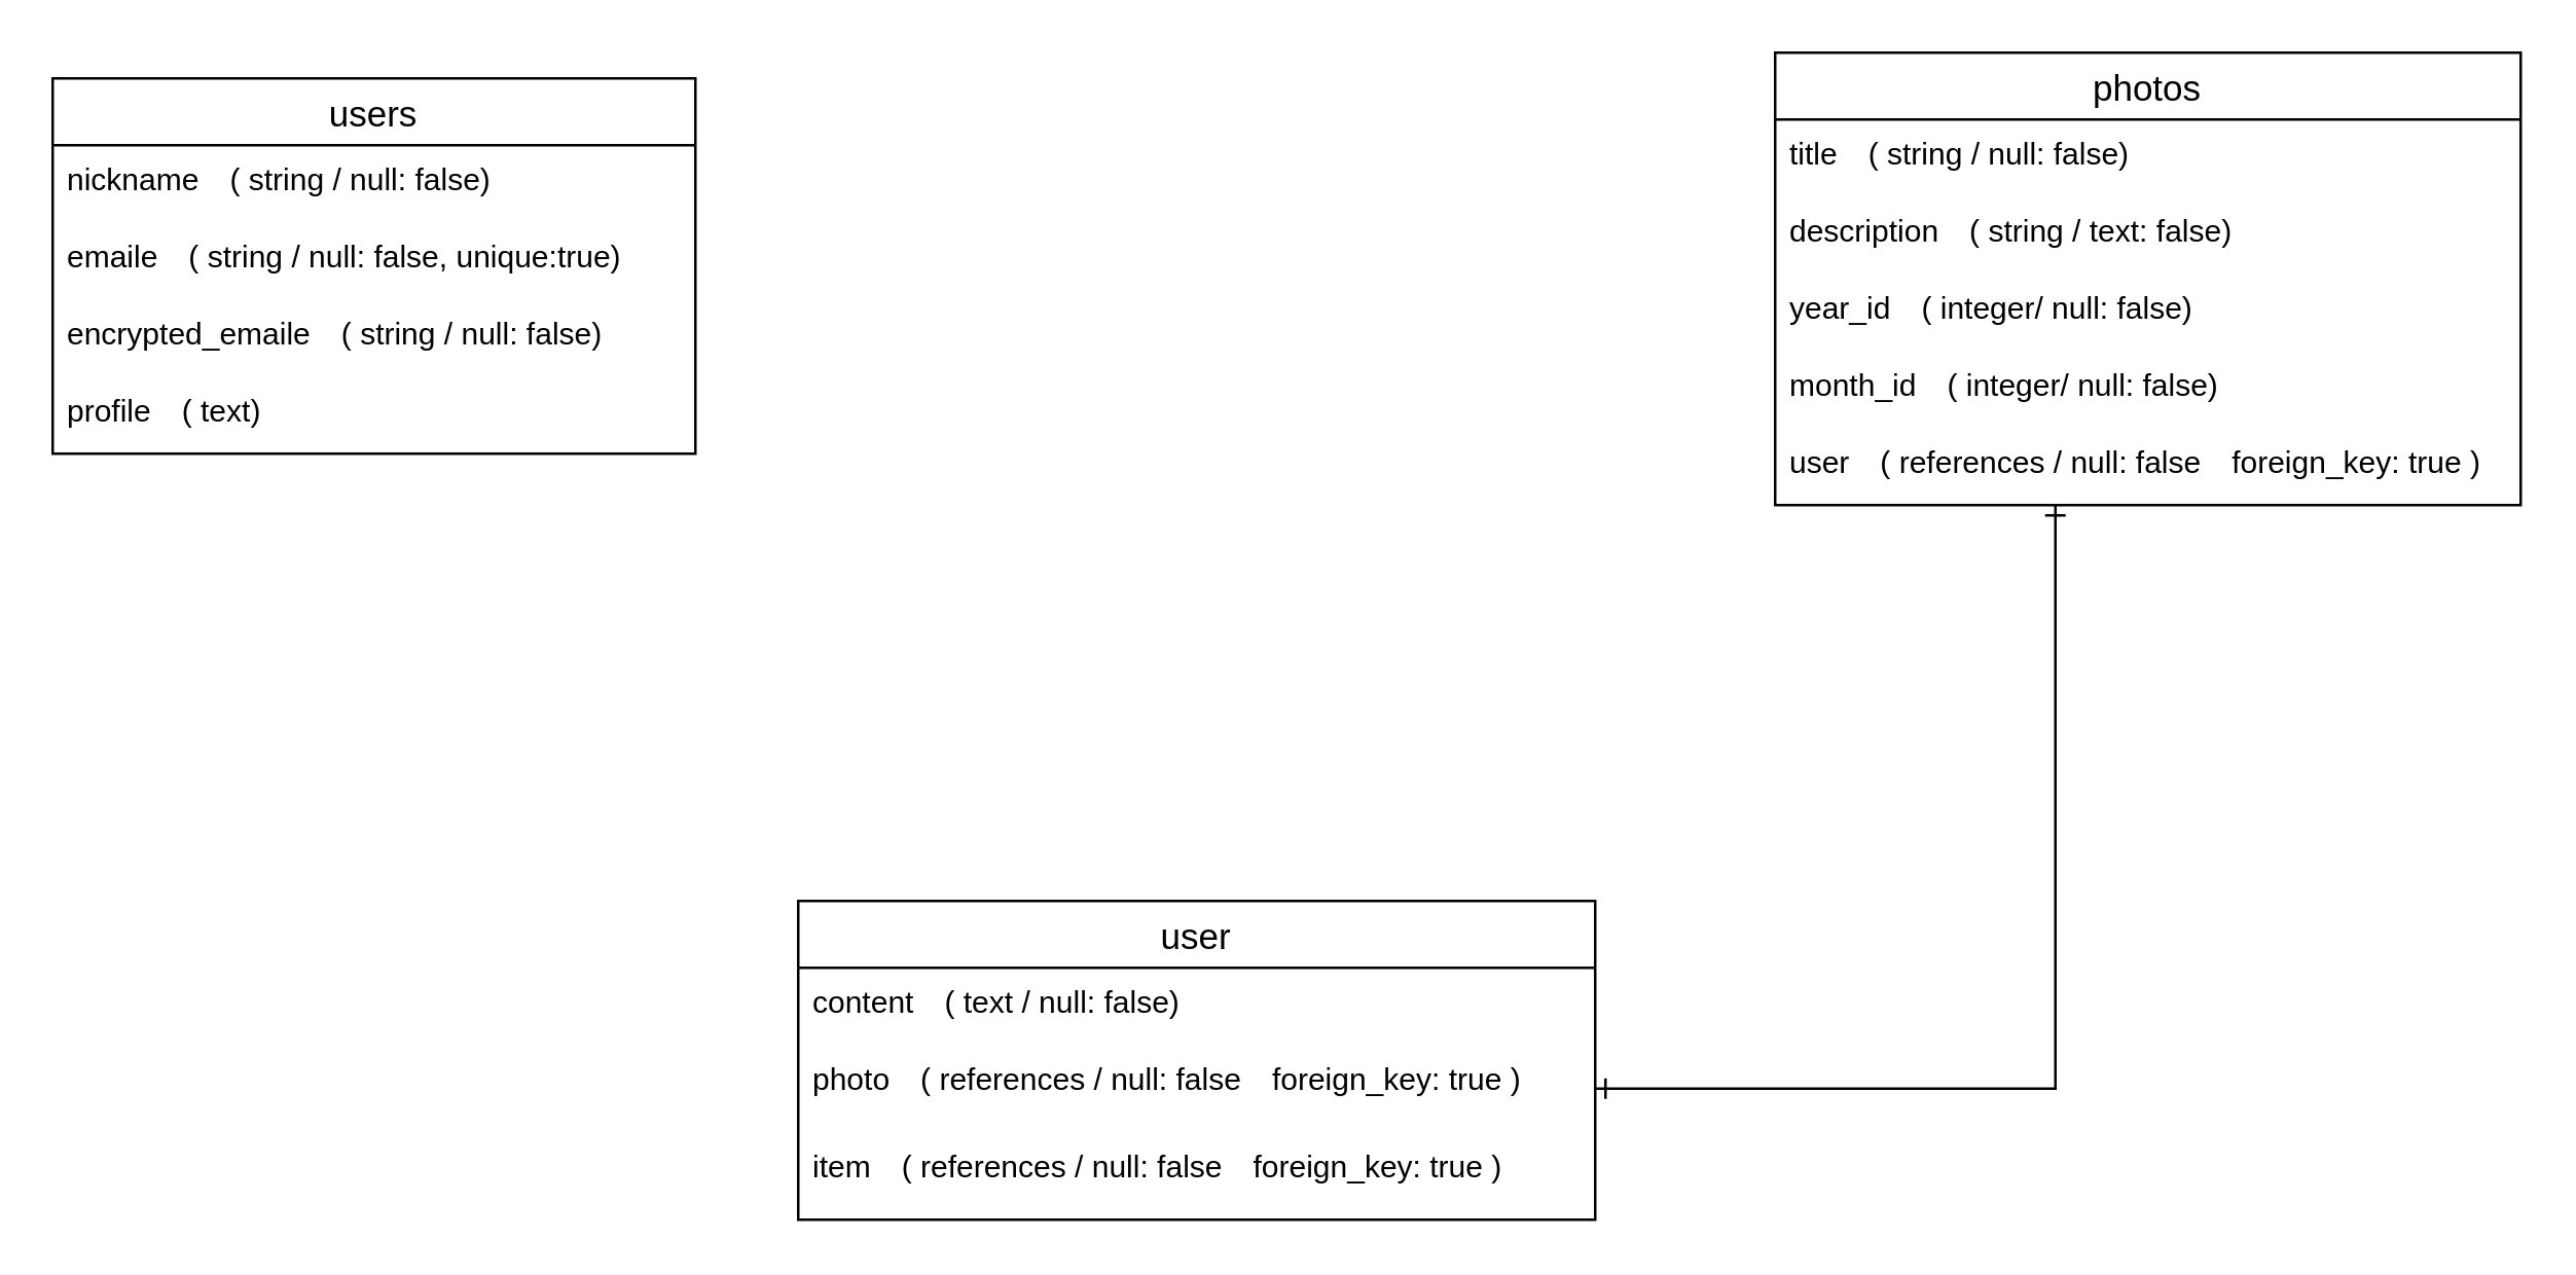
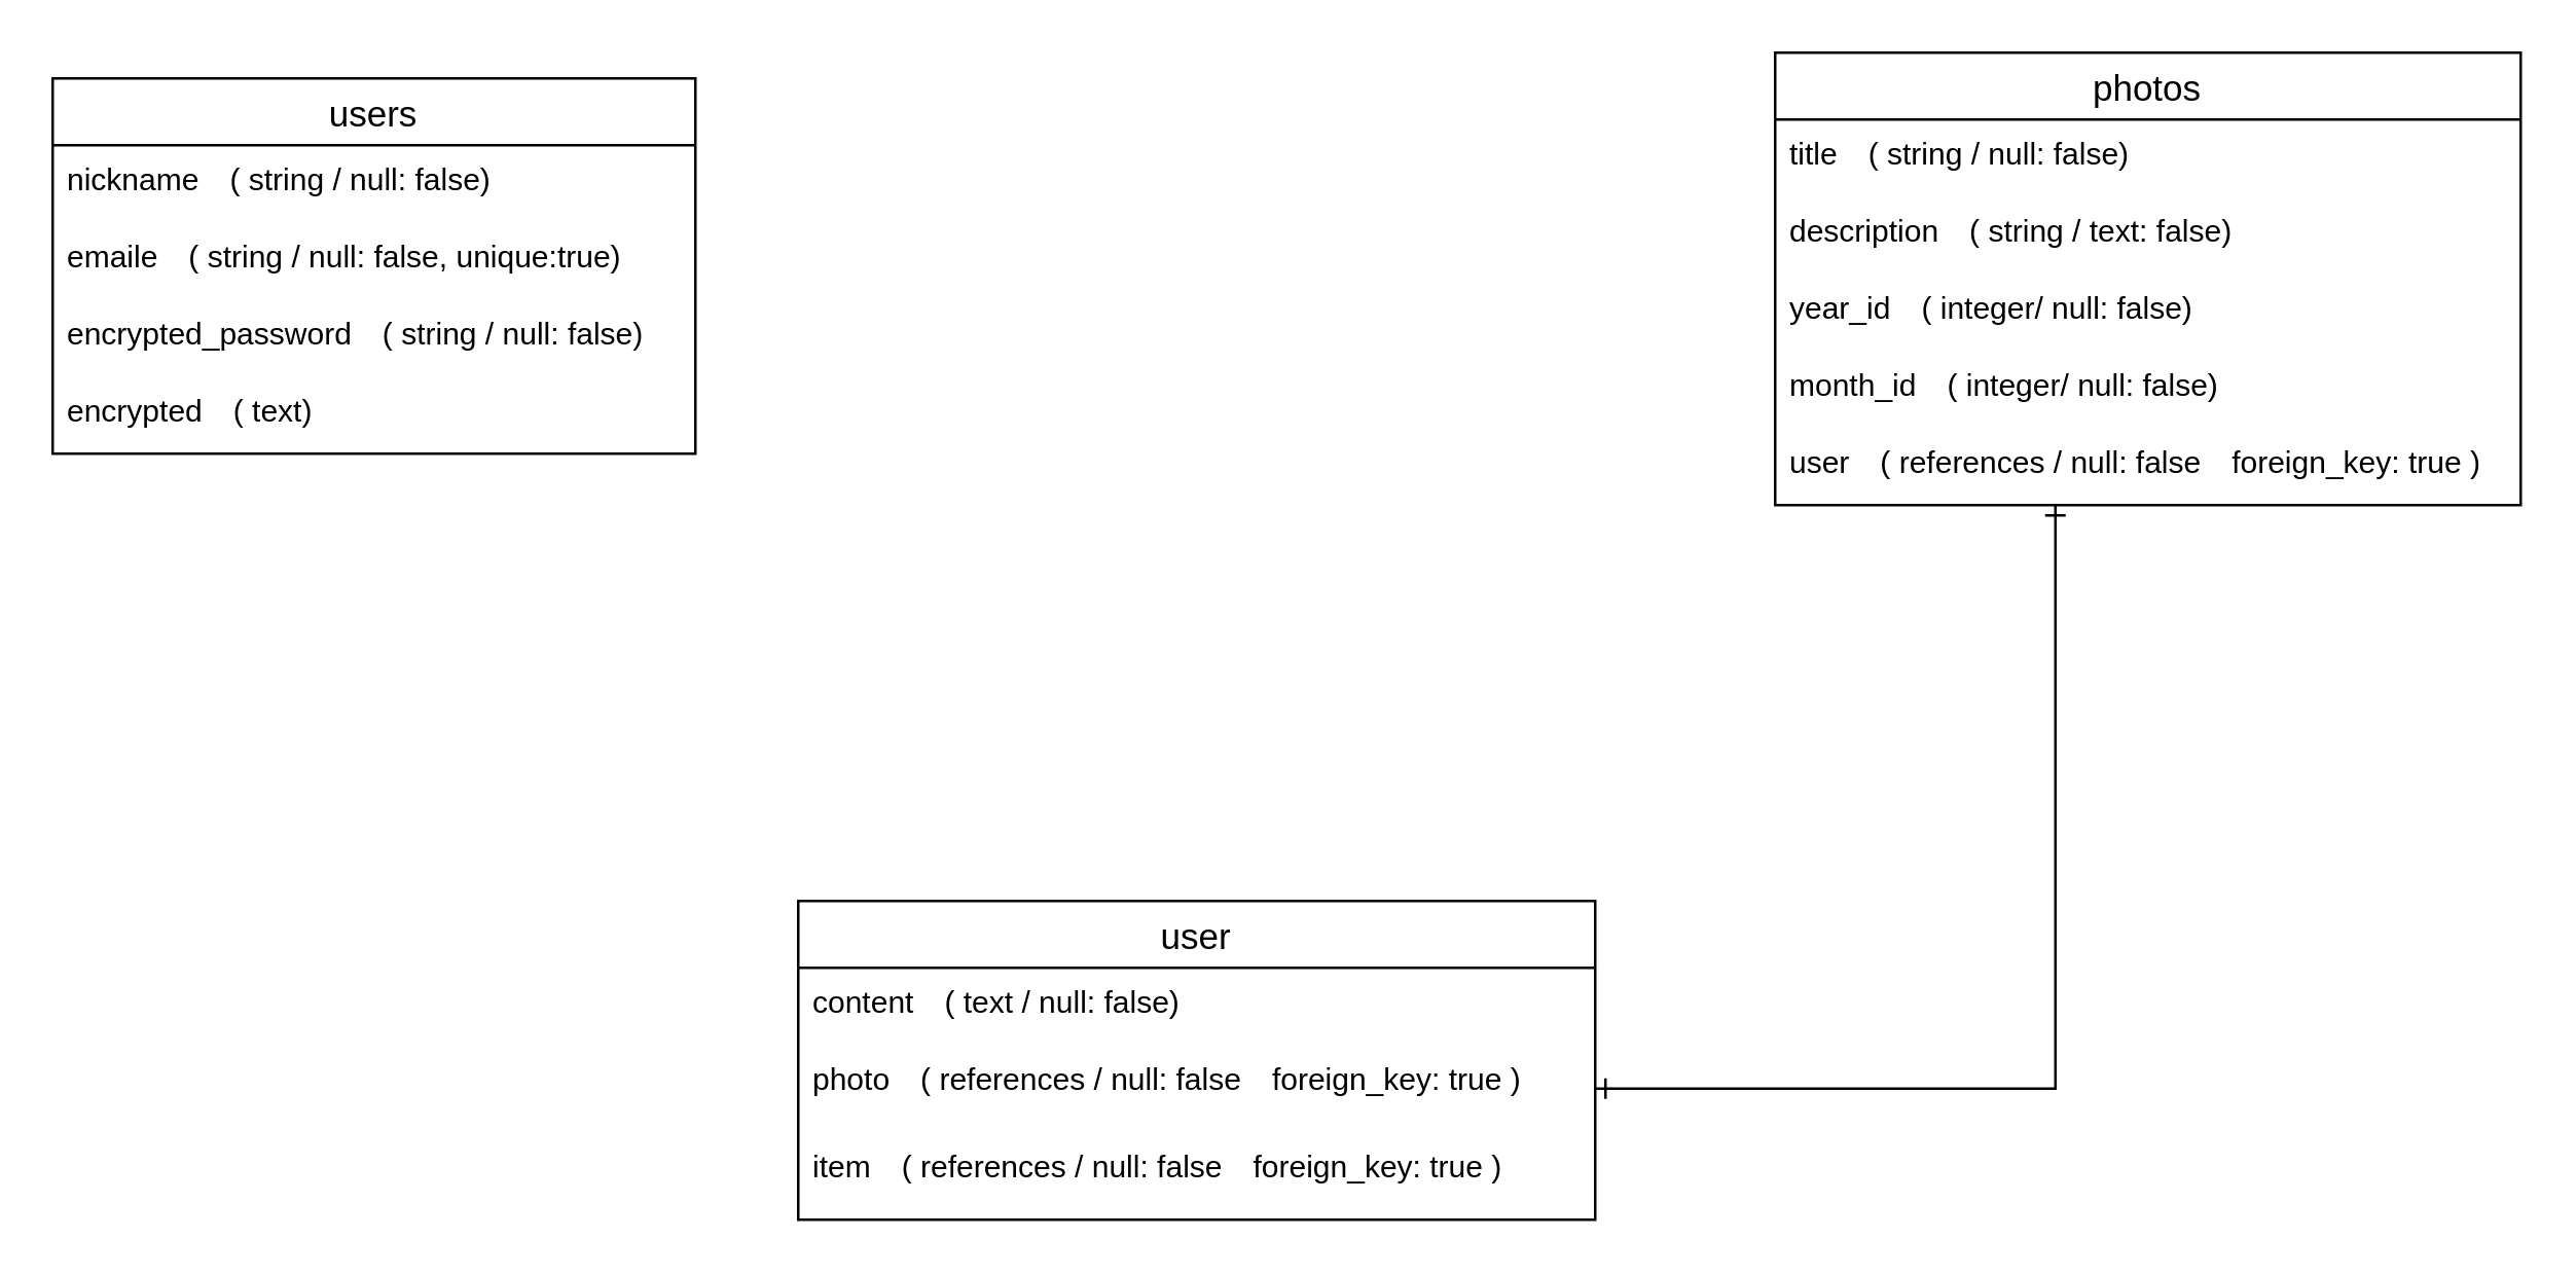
  <mxCell id="0" />
  <mxCell id="1" parent="0" />
  <mxCell id="2" value="users" style="swimlane;fontStyle=0;childLayout=stackLayout;horizontal=1;startSize=26;horizontalStack=0;resizeParent=1;resizeParentMax=0;resizeLast=0;collapsible=1;marginBottom=0;align=center;fontSize=14;shadow=0;" vertex="1" parent="1"><mxGeometry x="20" y="30" width="250" height="146" as="geometry" /></mxCell>
  <mxCell id="3" value="nickname　( string / null: false)" style="text;strokeColor=none;fillColor=none;spacingLeft=4;spacingRight=4;overflow=hidden;rotatable=0;points=[[0,0.5],[1,0.5]];portConstraint=eastwest;fontSize=12;" vertex="1" parent="2"><mxGeometry y="26" width="250" height="30" as="geometry" /></mxCell>
  <mxCell id="4" value="emaile　( string / null: false, unique:true)" style="text;strokeColor=none;fillColor=none;spacingLeft=4;spacingRight=4;overflow=hidden;rotatable=0;points=[[0,0.5],[1,0.5]];portConstraint=eastwest;fontSize=12;" vertex="1" parent="2"><mxGeometry y="56" width="250" height="30" as="geometry" /></mxCell>
- <mxCell id="5" value="encrypted_emaile　( string / null: false)" style="text;strokeColor=none;fillColor=none;spacingLeft=4;spacingRight=4;overflow=hidden;rotatable=0;points=[[0,0.5],[1,0.5]];portConstraint=eastwest;fontSize=12;" vertex="1" parent="2"><mxGeometry y="86" width="250" height="30" as="geometry" /></mxCell>
- <mxCell id="6" value="profile　( text)" style="text;strokeColor=none;fillColor=none;spacingLeft=4;spacingRight=4;overflow=hidden;rotatable=0;points=[[0,0.5],[1,0.5]];portConstraint=eastwest;fontSize=12;" vertex="1" parent="2"><mxGeometry y="116" width="250" height="30" as="geometry" /></mxCell>
+ <mxCell id="5" value="encrypted_password　( string / null: false)" style="text;strokeColor=none;fillColor=none;spacingLeft=4;spacingRight=4;overflow=hidden;rotatable=0;points=[[0,0.5],[1,0.5]];portConstraint=eastwest;fontSize=12;" vertex="1" parent="2"><mxGeometry y="86" width="250" height="30" as="geometry" /></mxCell>
+ <mxCell id="6" value="encrypted　( text)" style="text;strokeColor=none;fillColor=none;spacingLeft=4;spacingRight=4;overflow=hidden;rotatable=0;points=[[0,0.5],[1,0.5]];portConstraint=eastwest;fontSize=12;" vertex="1" parent="2"><mxGeometry y="116" width="250" height="30" as="geometry" /></mxCell>
  <mxCell id="7" style="edgeStyle=orthogonalEdgeStyle;rounded=0;orthogonalLoop=1;jettySize=auto;html=1;fontSize=14;startArrow=ERone;startFill=0;endArrow=ERone;endFill=0;entryX=1;entryY=0.5;entryDx=0;entryDy=0;" edge="1" parent="1" source="8" target="16"><mxGeometry relative="1" as="geometry"><mxPoint x="799" y="410" as="targetPoint" /><Array as="points"><mxPoint x="799" y="423" /></Array></mxGeometry></mxCell>
  <mxCell id="8" value="photos" style="swimlane;fontStyle=0;childLayout=stackLayout;horizontal=1;startSize=26;horizontalStack=0;resizeParent=1;resizeParentMax=0;resizeLast=0;collapsible=1;marginBottom=0;align=center;fontSize=14;shadow=0;" vertex="1" parent="1"><mxGeometry x="690" y="20" width="290" height="176" as="geometry" /></mxCell>
  <mxCell id="9" value="title　( string / null: false)" style="text;strokeColor=none;fillColor=none;spacingLeft=4;spacingRight=4;overflow=hidden;rotatable=0;points=[[0,0.5],[1,0.5]];portConstraint=eastwest;fontSize=12;" vertex="1" parent="8"><mxGeometry y="26" width="290" height="30" as="geometry" /></mxCell>
  <mxCell id="10" value="description　( string / text: false)" style="text;strokeColor=none;fillColor=none;spacingLeft=4;spacingRight=4;overflow=hidden;rotatable=0;points=[[0,0.5],[1,0.5]];portConstraint=eastwest;fontSize=12;" vertex="1" parent="8"><mxGeometry y="56" width="290" height="30" as="geometry" /></mxCell>
  <mxCell id="11" value="year_id　( integer/ null: false)" style="text;strokeColor=none;fillColor=none;spacingLeft=4;spacingRight=4;overflow=hidden;rotatable=0;points=[[0,0.5],[1,0.5]];portConstraint=eastwest;fontSize=12;" vertex="1" parent="8"><mxGeometry y="86" width="290" height="30" as="geometry" /></mxCell>
  <mxCell id="12" value="month_id　( integer/ null: false)" style="text;strokeColor=none;fillColor=none;spacingLeft=4;spacingRight=4;overflow=hidden;rotatable=0;points=[[0,0.5],[1,0.5]];portConstraint=eastwest;fontSize=12;" vertex="1" parent="8"><mxGeometry y="116" width="290" height="30" as="geometry" /></mxCell>
  <mxCell id="13" value="user　( references / null: false　foreign_key: true )" style="text;strokeColor=none;fillColor=none;spacingLeft=4;spacingRight=4;overflow=hidden;rotatable=0;points=[[0,0.5],[1,0.5]];portConstraint=eastwest;fontSize=12;" vertex="1" parent="8"><mxGeometry y="146" width="290" height="30" as="geometry" /></mxCell>
  <mxCell id="14" value="user" style="swimlane;fontStyle=0;childLayout=stackLayout;horizontal=1;startSize=26;horizontalStack=0;resizeParent=1;resizeParentMax=0;resizeLast=0;collapsible=1;marginBottom=0;align=center;fontSize=14;shadow=0;" vertex="1" parent="1"><mxGeometry x="310" y="350" width="310" height="124" as="geometry" /></mxCell>
  <mxCell id="15" value="content　( text / null: false)" style="text;strokeColor=none;fillColor=none;spacingLeft=4;spacingRight=4;overflow=hidden;rotatable=0;points=[[0,0.5],[1,0.5]];portConstraint=eastwest;fontSize=12;" vertex="1" parent="14"><mxGeometry y="26" width="310" height="30" as="geometry" /></mxCell>
  <mxCell id="16" value="photo　( references / null: false　foreign_key: true )" style="text;strokeColor=none;fillColor=none;spacingLeft=4;spacingRight=4;overflow=hidden;rotatable=0;points=[[0,0.5],[1,0.5]];portConstraint=eastwest;fontSize=12;" vertex="1" parent="14"><mxGeometry y="56" width="310" height="34" as="geometry" /></mxCell>
  <mxCell id="17" value="item　( references / null: false　foreign_key: true )" style="text;strokeColor=none;fillColor=none;spacingLeft=4;spacingRight=4;overflow=hidden;rotatable=0;points=[[0,0.5],[1,0.5]];portConstraint=eastwest;fontSize=12;" vertex="1" parent="14"><mxGeometry y="90" width="310" height="34" as="geometry" /></mxCell>
